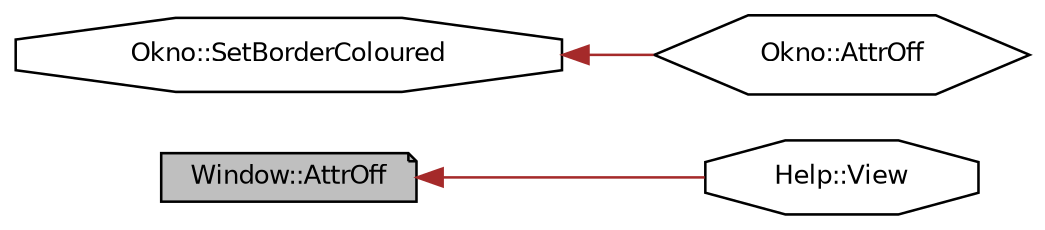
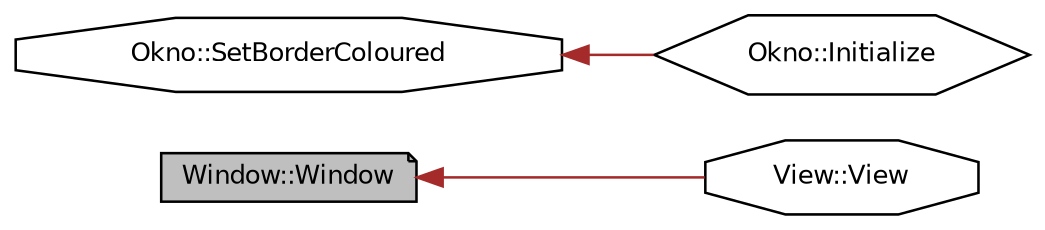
  digraph {
    rankdir=LR
    node [color=black fillcolor=white fontname=Helvetica fontsize=10 shape=octagon style=filled]
    edge [color=brown dir=back fontname=Helvetica fontsize=10 labelfontname=Helvetica labelfontsize=10 style=solid]
-   n1 [fillcolor=grey75 fontcolor=black height=0.2 label="Window::AttrOff" shape=note width=0.4]
-   n2 [height=0.2 label="Help::View" width=0.4]
+   n1 [fillcolor=grey75 fontcolor=black height=0.2 label="Window::Window" shape=note width=0.4]
+   n2 [height=0.2 label="View::View" width=0.4]
    n3 [height=0.2 label="Okno::SetBorderColoured" width=0.4]
-   n4 [height=0.2 label="Okno::AttrOff" shape=hexagon width=0.4]
+   n4 [height=0.2 label="Okno::Initialize" shape=hexagon width=0.4]
    n1 -> n2
    n3 -> n4
  }
